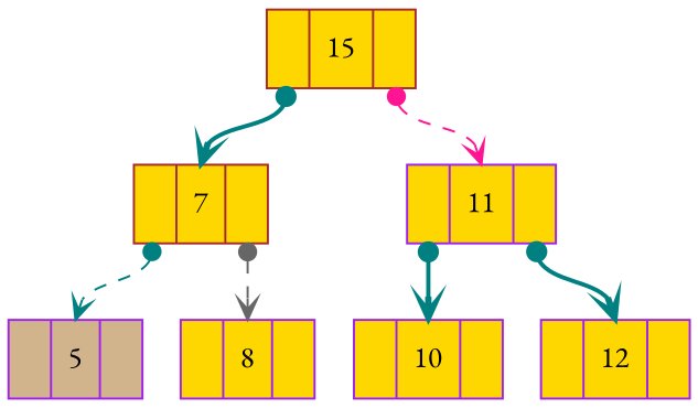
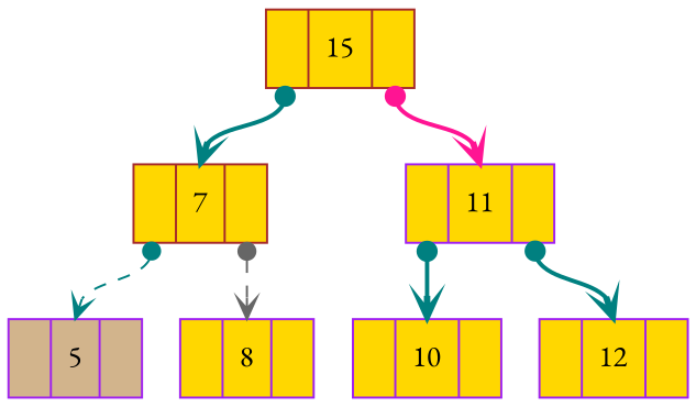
  digraph {
    fontname="EB Garamond"
    node [color=purple fillcolor=gold fontname="EB Garamond" shape=record style=filled]
    edge [arrowhead=vee arrowtail=dot color=teal dir=both fontname="EB Garamond" headport=data style=bold tailclip=false tailport=left]
    n1 [color=brown label="<left>| <data> 15| <right>"]
    n2 [color=brown label="<left>| <data> 7|<right>"]
    n3 [label="<left>| <data> 11|<right>"]
    n4 [fillcolor=tan label="<left>| <data> 5|<right>"]
    n5 [label="<left>| <data> 8|<right>"]
    n6 [label="<left>| <data> 10|<right>"]
    n7 [label="<left>| <data> 12|<right>"]
    n1 -> n2
-   n1 -> n3 [color=deeppink style=dashed tailport=right]
+   n1 -> n3 [color=deeppink tailport=right]
    n2 -> n4 [style=dashed]
    n2 -> n5 [color=gray40 style=dashed tailport=right]
    n3 -> n6
    n3 -> n7 [tailport=right]
  }
